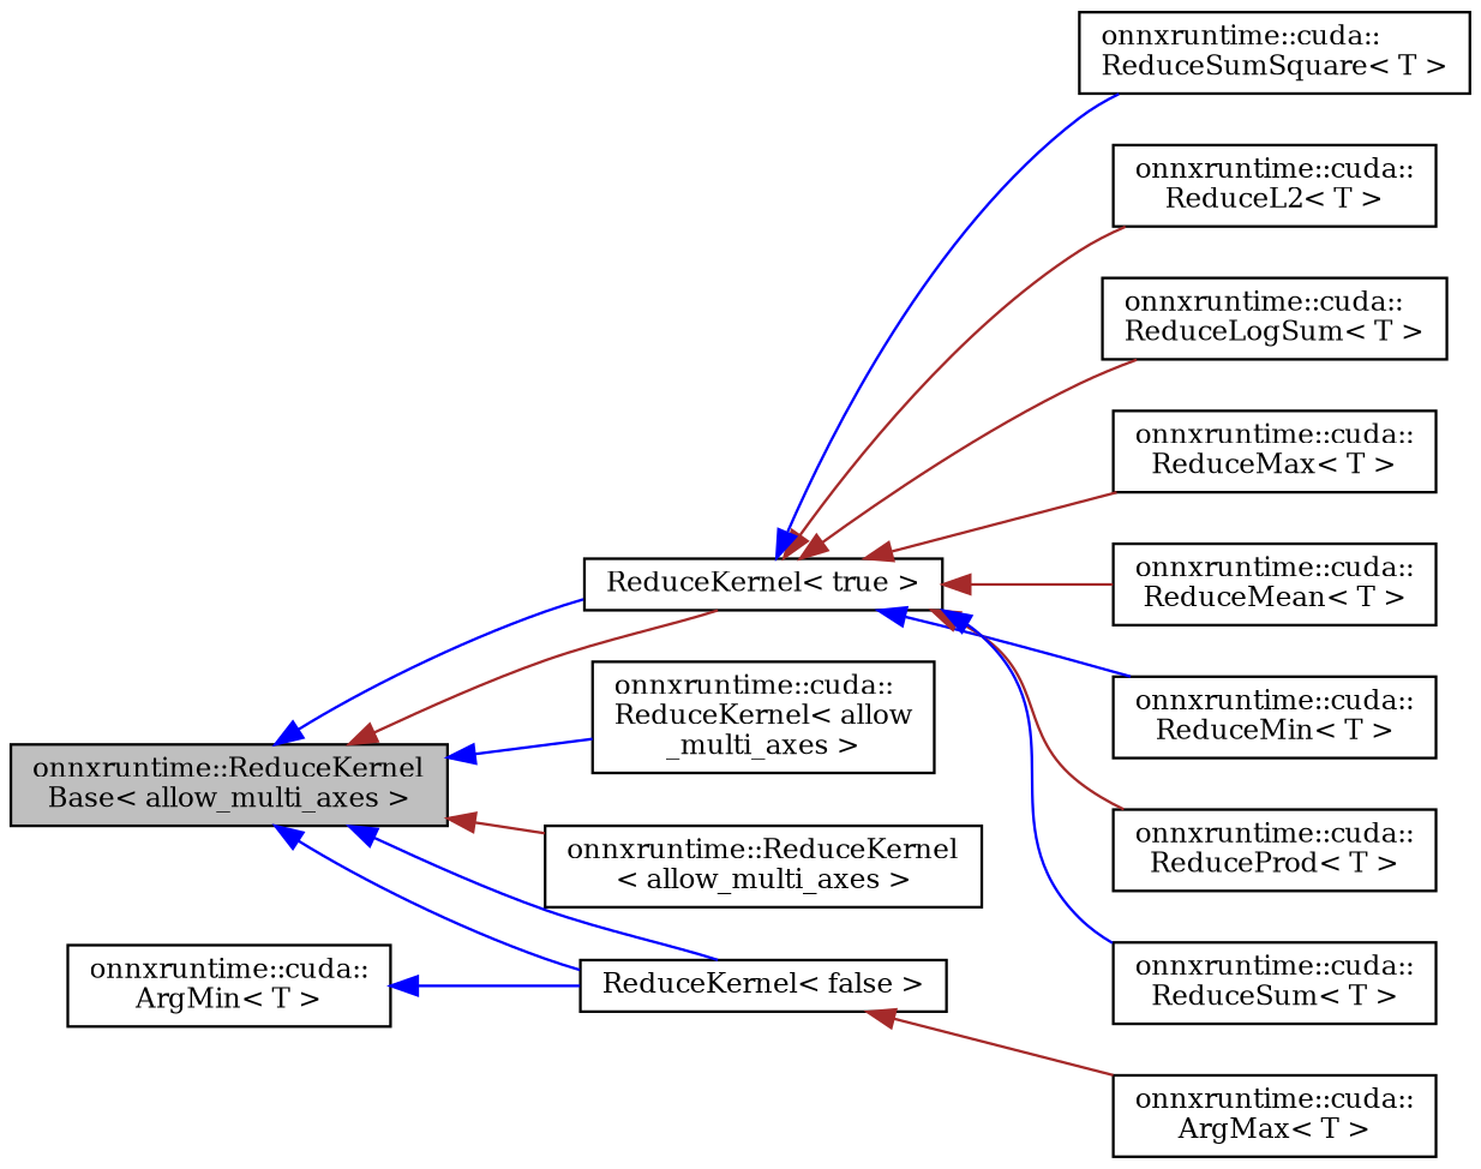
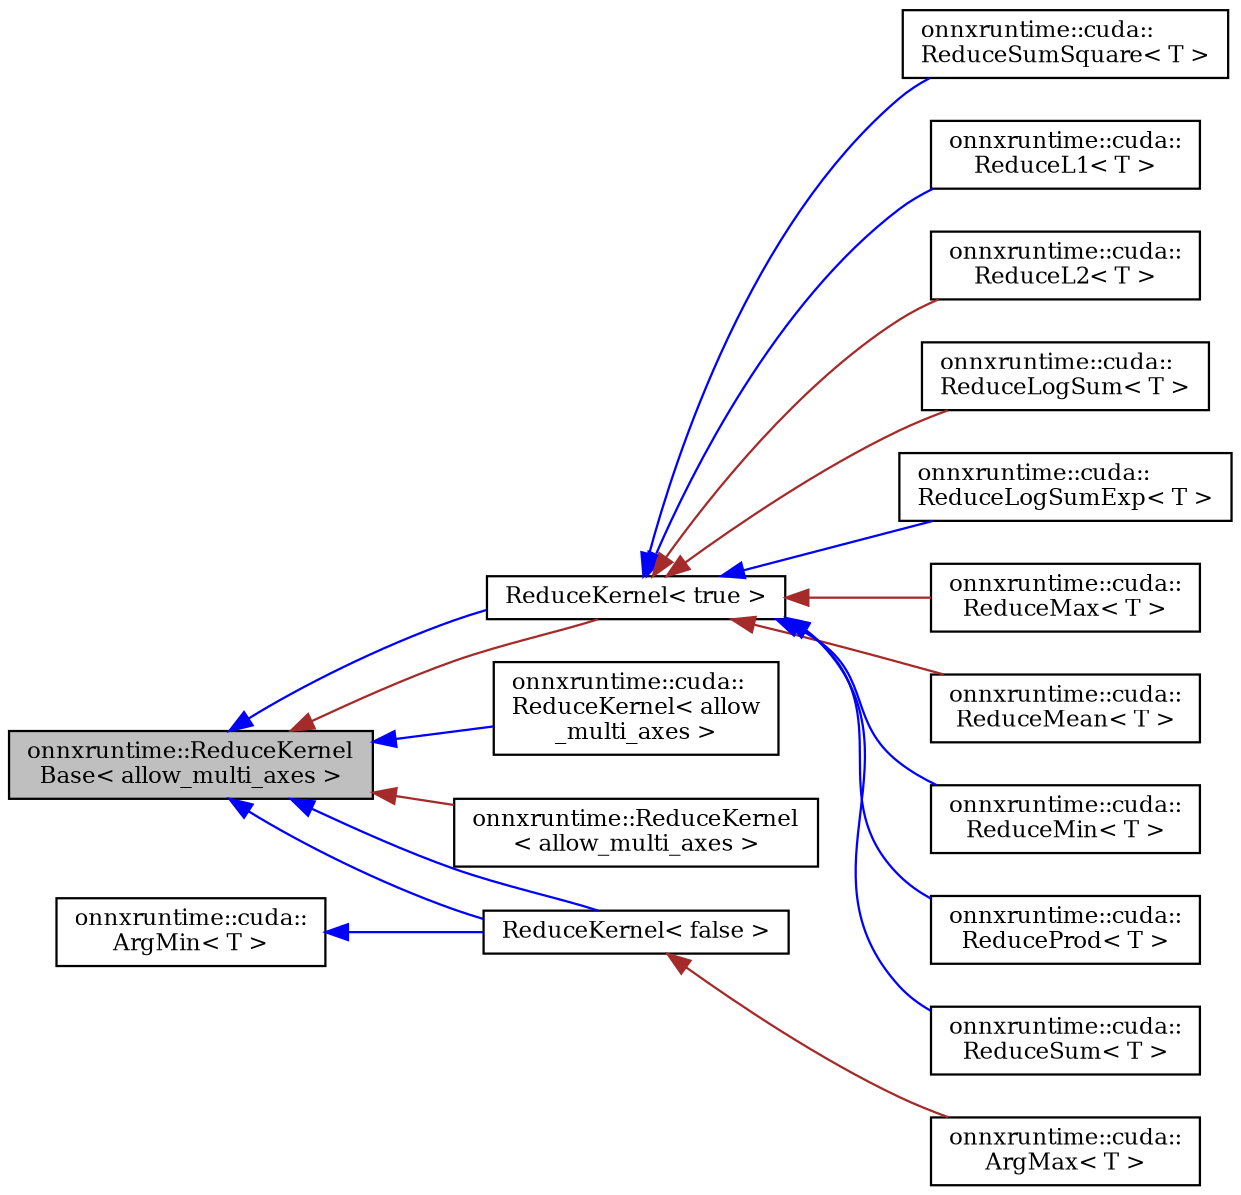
  digraph {
    fontname="DejaVu Serif"
    rankdir=LR
    node [color=black fillcolor=white fontname="DejaVu Serif" fontsize=10 shape=record style=filled]
    edge [color=blue dir=back fontname="DejaVu Serif" fontsize=10 labelfontname=Helvetica labelfontsize=10 style=solid]
    n1 [fillcolor=grey75 fontcolor=black height=0.2 label="onnxruntime::ReduceKernel\lBase\< allow_multi_axes \>" width=0.4]
    n2 [height=0.2 label="onnxruntime::cuda::\lReduceKernel\< allow\l_multi_axes \>" width=0.4]
    n3 [height=0.2 label="onnxruntime::ReduceKernel\l\< allow_multi_axes \>" width=0.4]
    n4 [height=0.2 label="ReduceKernel\< false \>" width=0.4]
    n5 [height=0.2 label="ReduceKernel\< true \>" width=0.4]
    n6 [height=0.2 label="onnxruntime::cuda::\lArgMax\< T \>" width=0.4]
+   n7 [height=0.2 label="onnxruntime::cuda::\lReduceL1\< T \>" width=0.4]
    n8 [height=0.2 label="onnxruntime::cuda::\lReduceL2\< T \>" width=0.4]
    n9 [height=0.2 label="onnxruntime::cuda::\lReduceLogSum\< T \>" width=0.4]
+   n10 [height=0.2 label="onnxruntime::cuda::\lReduceLogSumExp\< T \>" width=0.4]
    n11 [height=0.2 label="onnxruntime::cuda::\lReduceMax\< T \>" width=0.4]
    n12 [height=0.2 label="onnxruntime::cuda::\lReduceMean\< T \>" width=0.4]
    n13 [height=0.2 label="onnxruntime::cuda::\lReduceMin\< T \>" width=0.4]
    n14 [height=0.2 label="onnxruntime::cuda::\lReduceProd\< T \>" width=0.4]
    n15 [height=0.2 label="onnxruntime::cuda::\lReduceSum\< T \>" width=0.4]
    n16 [height=0.2 label="onnxruntime::cuda::\lReduceSumSquare\< T \>" width=0.4]
    n17 [height=0.2 label="onnxruntime::cuda::\lArgMin\< T \>" width=0.4]
    n1 -> n2
    n1 -> n3 [color=brown]
    n1 -> n4
    n1 -> n4
    n1 -> n5 [color=brown]
    n1 -> n5
    n4 -> n6 [color=brown]
+   n5 -> n7
    n5 -> n8 [color=brown]
    n5 -> n9 [color=brown]
+   n5 -> n10
    n5 -> n11 [color=brown]
    n5 -> n12 [color=brown]
    n5 -> n13
-   n5 -> n14 [color=brown]
+   n5 -> n14
    n5 -> n15
    n5 -> n16
    n17 -> n4
  }
